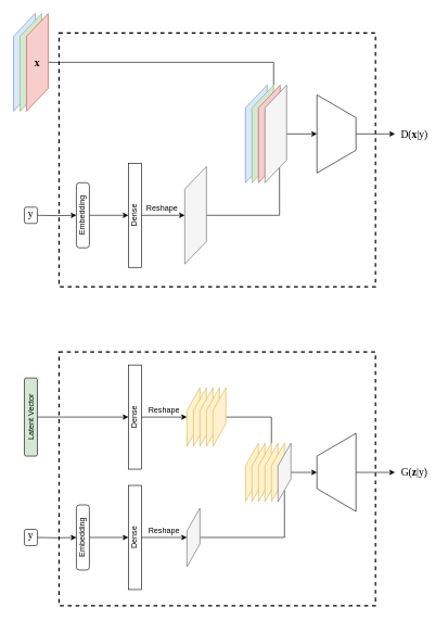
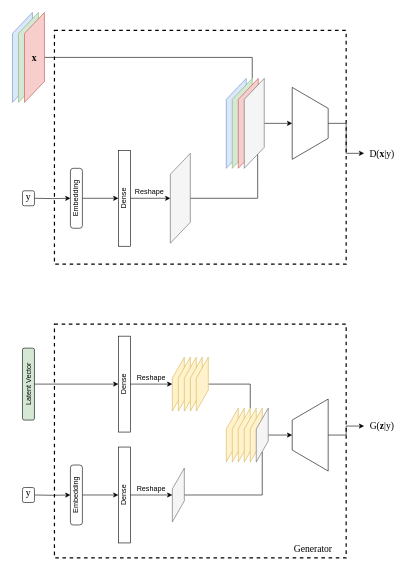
  <mxCell id="0" />
  <mxCell id="1" parent="0" />
  <mxCell id="2" value="" style="rounded=0;whiteSpace=wrap;html=1;shadow=0;sketch=0;fontFamily=Verdana;fontSize=16;dashed=1;fillColor=none;strokeWidth=2;pointerEvents=0;" vertex="1" parent="1"><mxGeometry x="90.33" y="50" width="486.67" height="390" as="geometry" /></mxCell>
  <mxCell id="3" value="" style="rounded=0;whiteSpace=wrap;html=1;shadow=0;sketch=0;fontFamily=Verdana;fontSize=16;dashed=1;fillColor=none;strokeWidth=2;" vertex="1" parent="1"><mxGeometry x="90.33" y="540" width="486.67" height="390" as="geometry" /></mxCell>
  <mxCell id="4" value="" style="shape=parallelogram;perimeter=parallelogramPerimeter;whiteSpace=wrap;html=1;fixedSize=1;direction=south;size=35;rotation=-180;flipV=1;shadow=0;fillColor=#dae8fc;strokeColor=#6c8ebf;" vertex="1" parent="1"><mxGeometry x="20.33" y="20" width="33.33" height="150" as="geometry" /></mxCell>
  <mxCell id="5" value="" style="shape=parallelogram;perimeter=parallelogramPerimeter;whiteSpace=wrap;html=1;fixedSize=1;direction=south;size=35;rotation=-180;flipV=1;shadow=0;fillColor=#d5e8d4;strokeColor=#82b366;" vertex="1" parent="1"><mxGeometry x="30.33" y="20" width="33.33" height="150" as="geometry" /></mxCell>
  <mxCell id="6" style="edgeStyle=orthogonalEdgeStyle;rounded=0;orthogonalLoop=1;jettySize=auto;html=1;exitX=0.5;exitY=1;exitDx=0;exitDy=0;entryX=1;entryY=1;entryDx=0;entryDy=0;fontSize=16;endArrow=none;endFill=0;" edge="1" parent="1" source="7" target="46"><mxGeometry relative="1" as="geometry" /></mxCell>
  <mxCell id="7" value="" style="shape=parallelogram;perimeter=parallelogramPerimeter;whiteSpace=wrap;html=1;fixedSize=1;direction=south;size=35;rotation=-180;flipV=1;shadow=0;fillColor=#f8cecc;strokeColor=#b85450;" vertex="1" parent="1"><mxGeometry x="40.33" y="20" width="33.33" height="150" as="geometry" /></mxCell>
  <mxCell id="8" style="edgeStyle=orthogonalEdgeStyle;rounded=0;orthogonalLoop=1;jettySize=auto;html=1;exitX=0.5;exitY=1;exitDx=0;exitDy=0;endArrow=none;endFill=0;" edge="1" parent="1" source="9" target="33"><mxGeometry relative="1" as="geometry" /></mxCell>
  <mxCell id="9" value="" style="shape=parallelogram;perimeter=parallelogramPerimeter;whiteSpace=wrap;html=1;fixedSize=1;direction=south;size=35;rotation=-180;flipV=1;shadow=0;fillColor=#f5f5f5;strokeColor=#666666;fontColor=#333333;" vertex="1" parent="1"><mxGeometry x="287" y="780" width="20" height="90" as="geometry" /></mxCell>
  <mxCell id="10" style="edgeStyle=orthogonalEdgeStyle;rounded=0;orthogonalLoop=1;jettySize=auto;html=1;exitX=1;exitY=0.5;exitDx=0;exitDy=0;entryX=0.5;entryY=0;entryDx=0;entryDy=0;" edge="1" parent="1" source="11" target="9"><mxGeometry relative="1" as="geometry" /></mxCell>
  <mxCell id="11" value="Dense" style="rounded=0;whiteSpace=wrap;html=1;shadow=0;sketch=0;horizontal=0;spacingBottom=2;" vertex="1" parent="1"><mxGeometry x="197" y="745" width="20" height="160" as="geometry" /></mxCell>
  <mxCell id="12" style="edgeStyle=orthogonalEdgeStyle;rounded=0;orthogonalLoop=1;jettySize=auto;html=1;exitX=1;exitY=0.5;exitDx=0;exitDy=0;entryX=0;entryY=0.5;entryDx=0;entryDy=0;" edge="1" parent="1" source="13" target="11"><mxGeometry relative="1" as="geometry" /></mxCell>
  <mxCell id="13" value="Embedding" style="rounded=1;whiteSpace=wrap;html=1;shadow=0;sketch=0;arcSize=23;labelPosition=center;verticalLabelPosition=middle;align=center;verticalAlign=middle;horizontal=0;spacing=0;spacingBottom=2;" vertex="1" parent="1"><mxGeometry x="117" y="775" width="20" height="100" as="geometry" /></mxCell>
  <mxCell id="14" style="edgeStyle=orthogonalEdgeStyle;rounded=0;orthogonalLoop=1;jettySize=auto;html=1;entryX=0;entryY=0.5;entryDx=0;entryDy=0;" edge="1" parent="1" target="13"><mxGeometry relative="1" as="geometry"><mxPoint x="57" y="825" as="sourcePoint" /></mxGeometry></mxCell>
  <mxCell id="15" value="Reshape" style="text;html=1;strokeColor=none;fillColor=none;align=center;verticalAlign=middle;whiteSpace=wrap;rounded=0;shadow=0;sketch=0;" vertex="1" parent="1"><mxGeometry x="217" y="805" width="70" height="20" as="geometry" /></mxCell>
  <mxCell id="16" style="edgeStyle=orthogonalEdgeStyle;rounded=0;orthogonalLoop=1;jettySize=auto;html=1;exitX=1;exitY=0.5;exitDx=0;exitDy=0;entryX=0;entryY=0.5;entryDx=0;entryDy=0;" edge="1" parent="1" source="17" target="19"><mxGeometry relative="1" as="geometry" /></mxCell>
  <mxCell id="17" value="Latent Vector" style="rounded=1;whiteSpace=wrap;html=1;shadow=0;sketch=0;horizontal=0;fillColor=#d5e8d4;" vertex="1" parent="1"><mxGeometry x="37" y="580" width="20" height="120" as="geometry" /></mxCell>
  <mxCell id="18" style="edgeStyle=orthogonalEdgeStyle;rounded=0;orthogonalLoop=1;jettySize=auto;html=1;exitX=1;exitY=0.5;exitDx=0;exitDy=0;entryX=0.5;entryY=0;entryDx=0;entryDy=0;" edge="1" parent="1" source="19" target="20"><mxGeometry relative="1" as="geometry" /></mxCell>
  <mxCell id="19" value="Dense" style="rounded=0;whiteSpace=wrap;html=1;shadow=0;sketch=0;horizontal=0;spacingBottom=2;" vertex="1" parent="1"><mxGeometry x="197" y="560" width="20" height="160" as="geometry" /></mxCell>
  <mxCell id="20" value="" style="shape=parallelogram;perimeter=parallelogramPerimeter;whiteSpace=wrap;html=1;fixedSize=1;direction=south;size=35;rotation=-180;flipV=1;shadow=0;fillColor=#fff2cc;strokeColor=#d6b656;" vertex="1" parent="1"><mxGeometry x="287" y="595" width="20" height="90" as="geometry" /></mxCell>
  <mxCell id="21" value="" style="shape=parallelogram;perimeter=parallelogramPerimeter;whiteSpace=wrap;html=1;fixedSize=1;direction=south;size=35;rotation=-180;flipV=1;shadow=0;fillColor=#fff2cc;strokeColor=#d6b656;" vertex="1" parent="1"><mxGeometry x="297" y="595" width="20" height="90" as="geometry" /></mxCell>
  <mxCell id="22" value="" style="shape=parallelogram;perimeter=parallelogramPerimeter;whiteSpace=wrap;html=1;fixedSize=1;direction=south;size=35;rotation=-180;flipV=1;shadow=0;fillColor=#fff2cc;strokeColor=#d6b656;" vertex="1" parent="1"><mxGeometry x="307" y="595" width="20" height="90" as="geometry" /></mxCell>
  <mxCell id="23" value="" style="shape=parallelogram;perimeter=parallelogramPerimeter;whiteSpace=wrap;html=1;fixedSize=1;direction=south;size=35;rotation=-180;flipV=1;shadow=0;fillColor=#fff2cc;strokeColor=#d6b656;" vertex="1" parent="1"><mxGeometry x="317" y="595" width="20" height="90" as="geometry" /></mxCell>
  <mxCell id="24" style="edgeStyle=orthogonalEdgeStyle;rounded=0;orthogonalLoop=1;jettySize=auto;html=1;exitX=0.5;exitY=1;exitDx=0;exitDy=0;entryX=1;entryY=1;entryDx=0;entryDy=0;endArrow=none;endFill=0;" edge="1" parent="1" source="25" target="29"><mxGeometry relative="1" as="geometry" /></mxCell>
  <mxCell id="25" value="" style="shape=parallelogram;perimeter=parallelogramPerimeter;whiteSpace=wrap;html=1;fixedSize=1;direction=south;size=35;rotation=-180;flipV=1;shadow=0;fillColor=#fff2cc;strokeColor=#d6b656;" vertex="1" parent="1"><mxGeometry x="327" y="595" width="20" height="90" as="geometry" /></mxCell>
  <mxCell id="26" value="Reshape" style="text;html=1;strokeColor=none;fillColor=none;align=center;verticalAlign=middle;whiteSpace=wrap;rounded=0;shadow=0;sketch=0;" vertex="1" parent="1"><mxGeometry x="217" y="620" width="70" height="20" as="geometry" /></mxCell>
  <mxCell id="27" value="" style="shape=parallelogram;perimeter=parallelogramPerimeter;whiteSpace=wrap;html=1;fixedSize=1;direction=south;size=35;rotation=-180;flipV=1;shadow=0;fillColor=#fff2cc;strokeColor=#d6b656;" vertex="1" parent="1"><mxGeometry x="377" y="680" width="20" height="90" as="geometry" /></mxCell>
  <mxCell id="28" value="" style="shape=parallelogram;perimeter=parallelogramPerimeter;whiteSpace=wrap;html=1;fixedSize=1;direction=south;size=35;rotation=-180;flipV=1;shadow=0;fillColor=#fff2cc;strokeColor=#d6b656;" vertex="1" parent="1"><mxGeometry x="387" y="680" width="20" height="90" as="geometry" /></mxCell>
  <mxCell id="29" value="" style="shape=parallelogram;perimeter=parallelogramPerimeter;whiteSpace=wrap;html=1;fixedSize=1;direction=south;size=35;rotation=-180;flipV=1;shadow=0;fillColor=#fff2cc;strokeColor=#d6b656;" vertex="1" parent="1"><mxGeometry x="397" y="680" width="20" height="90" as="geometry" /></mxCell>
  <mxCell id="30" value="" style="shape=parallelogram;perimeter=parallelogramPerimeter;whiteSpace=wrap;html=1;fixedSize=1;direction=south;size=35;rotation=-180;flipV=1;shadow=0;fillColor=#fff2cc;strokeColor=#d6b656;" vertex="1" parent="1"><mxGeometry x="407" y="680" width="20" height="90" as="geometry" /></mxCell>
  <mxCell id="31" value="" style="shape=parallelogram;perimeter=parallelogramPerimeter;whiteSpace=wrap;html=1;fixedSize=1;direction=south;size=35;rotation=-180;flipV=1;shadow=0;fillColor=#fff2cc;strokeColor=#d6b656;" vertex="1" parent="1"><mxGeometry x="417" y="680" width="20" height="90" as="geometry" /></mxCell>
  <mxCell id="32" style="edgeStyle=orthogonalEdgeStyle;rounded=0;orthogonalLoop=1;jettySize=auto;html=1;exitX=0.5;exitY=1;exitDx=0;exitDy=0;entryX=0.5;entryY=0;entryDx=0;entryDy=0;endArrow=classic;endFill=1;" edge="1" parent="1" source="33" target="35"><mxGeometry relative="1" as="geometry" /></mxCell>
  <mxCell id="33" value="" style="shape=parallelogram;perimeter=parallelogramPerimeter;whiteSpace=wrap;html=1;fixedSize=1;direction=south;size=35;rotation=-180;flipV=1;shadow=0;fillColor=#f5f5f5;strokeColor=#666666;fontColor=#333333;" vertex="1" parent="1"><mxGeometry x="427" y="680" width="20" height="90" as="geometry" /></mxCell>
  <mxCell id="34" style="edgeStyle=orthogonalEdgeStyle;rounded=0;orthogonalLoop=1;jettySize=auto;html=1;exitX=0.5;exitY=1;exitDx=0;exitDy=0;entryX=0;entryY=0.5;entryDx=0;entryDy=0;endArrow=classic;endFill=1;" edge="1" parent="1" source="35" target="44"><mxGeometry relative="1" as="geometry" /></mxCell>
  <mxCell id="35" value="" style="shape=trapezoid;perimeter=trapezoidPerimeter;whiteSpace=wrap;html=1;fixedSize=1;shadow=0;sketch=0;direction=north;size=35;" vertex="1" parent="1"><mxGeometry x="487" y="665" width="60" height="120" as="geometry" /></mxCell>
  <mxCell id="36" style="edgeStyle=orthogonalEdgeStyle;rounded=0;orthogonalLoop=1;jettySize=auto;html=1;exitX=1;exitY=0.5;exitDx=0;exitDy=0;entryX=0.5;entryY=0;entryDx=0;entryDy=0;endArrow=classic;endFill=1;" edge="1" parent="1" source="37" target="42"><mxGeometry relative="1" as="geometry" /></mxCell>
  <mxCell id="37" value="Dense" style="rounded=0;whiteSpace=wrap;html=1;shadow=0;sketch=0;horizontal=0;spacingBottom=2;" vertex="1" parent="1"><mxGeometry x="197" y="250" width="20" height="160" as="geometry" /></mxCell>
  <mxCell id="38" style="edgeStyle=orthogonalEdgeStyle;rounded=0;orthogonalLoop=1;jettySize=auto;html=1;exitX=1;exitY=0.5;exitDx=0;exitDy=0;entryX=0;entryY=0.5;entryDx=0;entryDy=0;" edge="1" parent="1" source="39" target="37"><mxGeometry relative="1" as="geometry" /></mxCell>
  <mxCell id="39" value="Embedding" style="rounded=1;whiteSpace=wrap;html=1;shadow=0;sketch=0;arcSize=23;labelPosition=center;verticalLabelPosition=middle;align=center;verticalAlign=middle;horizontal=0;spacing=0;spacingBottom=2;" vertex="1" parent="1"><mxGeometry x="117" y="280" width="20" height="100" as="geometry" /></mxCell>
  <mxCell id="40" style="edgeStyle=orthogonalEdgeStyle;rounded=0;orthogonalLoop=1;jettySize=auto;html=1;entryX=0;entryY=0.5;entryDx=0;entryDy=0;" edge="1" parent="1" target="39"><mxGeometry relative="1" as="geometry"><mxPoint x="57" y="330" as="sourcePoint" /></mxGeometry></mxCell>
  <mxCell id="41" style="edgeStyle=orthogonalEdgeStyle;rounded=0;orthogonalLoop=1;jettySize=auto;html=1;exitX=0.5;exitY=1;exitDx=0;exitDy=0;entryX=0;entryY=0.75;entryDx=0;entryDy=0;fontSize=16;endArrow=none;endFill=0;" edge="1" parent="1" source="42" target="49"><mxGeometry relative="1" as="geometry"><Array as="points"><mxPoint x="429" y="330" /><mxPoint x="429" y="257" /></Array></mxGeometry></mxCell>
  <mxCell id="42" value="" style="shape=parallelogram;perimeter=parallelogramPerimeter;whiteSpace=wrap;html=1;fixedSize=1;direction=south;size=35;rotation=-180;flipV=1;shadow=0;fillColor=#f5f5f5;strokeColor=#666666;fontColor=#333333;" vertex="1" parent="1"><mxGeometry x="283.67" y="255" width="33.33" height="150" as="geometry" /></mxCell>
  <mxCell id="43" value="Reshape" style="text;html=1;strokeColor=none;fillColor=none;align=center;verticalAlign=middle;whiteSpace=wrap;rounded=0;shadow=0;sketch=0;" vertex="1" parent="1"><mxGeometry x="213.67" y="310" width="70" height="20" as="geometry" /></mxCell>
- <mxCell id="44" value="G(&lt;b&gt;z&lt;/b&gt;|y)" style="text;html=1;strokeColor=none;fillColor=none;align=center;verticalAlign=middle;whiteSpace=wrap;rounded=0;shadow=0;sketch=0;fontSize=16;fontFamily=Tahoma;" vertex="1" parent="1"><mxGeometry x="607" y="715" width="60" height="20" as="geometry" /></mxCell>
+ <mxCell id="44" value="G(&lt;b&gt;z&lt;/b&gt;|y)" style="text;html=1;strokeColor=none;fillColor=none;align=center;verticalAlign=middle;whiteSpace=wrap;rounded=0;shadow=0;sketch=0;fontSize=16;fontFamily=Tahoma;" vertex="1" parent="1"><mxGeometry x="607" y="700" width="60" height="20" as="geometry" /></mxCell>
  <mxCell id="45" value="" style="shape=parallelogram;perimeter=parallelogramPerimeter;whiteSpace=wrap;html=1;fixedSize=1;direction=south;size=35;rotation=-180;flipV=1;shadow=0;fillColor=#dae8fc;strokeColor=#6c8ebf;" vertex="1" parent="1"><mxGeometry x="377" y="130" width="33.33" height="150" as="geometry" /></mxCell>
  <mxCell id="46" value="" style="shape=parallelogram;perimeter=parallelogramPerimeter;whiteSpace=wrap;html=1;fixedSize=1;direction=south;size=35;rotation=-180;flipV=1;shadow=0;fillColor=#d5e8d4;strokeColor=#82b366;" vertex="1" parent="1"><mxGeometry x="387" y="130" width="33.33" height="150" as="geometry" /></mxCell>
  <mxCell id="47" value="" style="shape=parallelogram;perimeter=parallelogramPerimeter;whiteSpace=wrap;html=1;fixedSize=1;direction=south;size=35;rotation=-180;flipV=1;shadow=0;fillColor=#f8cecc;strokeColor=#b85450;" vertex="1" parent="1"><mxGeometry x="397" y="130" width="33.33" height="150" as="geometry" /></mxCell>
  <mxCell id="48" style="edgeStyle=orthogonalEdgeStyle;rounded=0;orthogonalLoop=1;jettySize=auto;html=1;exitX=0.5;exitY=1;exitDx=0;exitDy=0;entryX=0.5;entryY=0;entryDx=0;entryDy=0;fontSize=16;endArrow=classic;endFill=1;" edge="1" parent="1" source="49" target="51"><mxGeometry relative="1" as="geometry" /></mxCell>
  <mxCell id="49" value="" style="shape=parallelogram;perimeter=parallelogramPerimeter;whiteSpace=wrap;html=1;fixedSize=1;direction=south;size=35;rotation=-180;flipV=1;shadow=0;fillColor=#f5f5f5;strokeColor=#666666;fontColor=#333333;" vertex="1" parent="1"><mxGeometry x="407" y="130" width="33.33" height="150" as="geometry" /></mxCell>
  <mxCell id="50" style="edgeStyle=orthogonalEdgeStyle;rounded=0;orthogonalLoop=1;jettySize=auto;html=1;exitX=0.5;exitY=1;exitDx=0;exitDy=0;entryX=0;entryY=0.5;entryDx=0;entryDy=0;fontFamily=Tahoma;fontSize=16;endArrow=classic;endFill=1;" edge="1" parent="1" source="51" target="52"><mxGeometry relative="1" as="geometry" /></mxCell>
  <mxCell id="51" value="" style="shape=trapezoid;perimeter=trapezoidPerimeter;whiteSpace=wrap;html=1;fixedSize=1;shadow=0;sketch=0;direction=north;size=35;flipH=1;" vertex="1" parent="1"><mxGeometry x="487" y="145" width="60" height="120" as="geometry" /></mxCell>
- <mxCell id="52" value="D(&lt;b&gt;x&lt;/b&gt;|y)" style="text;html=1;strokeColor=none;fillColor=none;align=center;verticalAlign=middle;whiteSpace=wrap;rounded=0;shadow=0;sketch=0;fontSize=16;fontFamily=Tahoma;" vertex="1" parent="1"><mxGeometry x="607" y="195" width="60" height="20" as="geometry" /></mxCell>
+ <mxCell id="52" value="D(&lt;b&gt;x&lt;/b&gt;|y)" style="text;html=1;strokeColor=none;fillColor=none;align=center;verticalAlign=middle;whiteSpace=wrap;rounded=0;shadow=0;sketch=0;fontSize=16;fontFamily=Tahoma;" vertex="1" parent="1"><mxGeometry x="607" y="245" width="60" height="20" as="geometry" /></mxCell>
  <mxCell id="53" value="x" style="text;html=1;strokeColor=none;fillColor=none;align=center;verticalAlign=middle;whiteSpace=wrap;rounded=0;shadow=0;sketch=0;fontSize=16;fontFamily=Verdana;fontStyle=1" vertex="1" parent="1"><mxGeometry x="47" y="85" width="20" height="20" as="geometry" /></mxCell>
  <mxCell id="54" value="y" style="rounded=1;whiteSpace=wrap;html=1;shadow=0;sketch=0;horizontal=1;fontSize=16;fontStyle=0;fontFamily=Verdana;spacingBottom=6;" vertex="1" parent="1"><mxGeometry x="37" y="812.5" width="20" height="25" as="geometry" /></mxCell>
  <mxCell id="55" value="y" style="rounded=1;whiteSpace=wrap;html=1;shadow=0;sketch=0;horizontal=1;fontSize=16;fontStyle=0;fontFamily=Verdana;spacingBottom=6;" vertex="1" parent="1"><mxGeometry x="37" y="317.5" width="20" height="25" as="geometry" /></mxCell>
+ <mxCell id="56" value="Generator" style="text;html=1;strokeColor=none;fillColor=none;align=center;verticalAlign=middle;whiteSpace=wrap;rounded=0;shadow=0;dashed=1;sketch=0;fontFamily=Verdana;fontSize=16;" vertex="1" parent="1"><mxGeometry x="477" y="905" width="90" height="20" as="geometry" /></mxCell>
